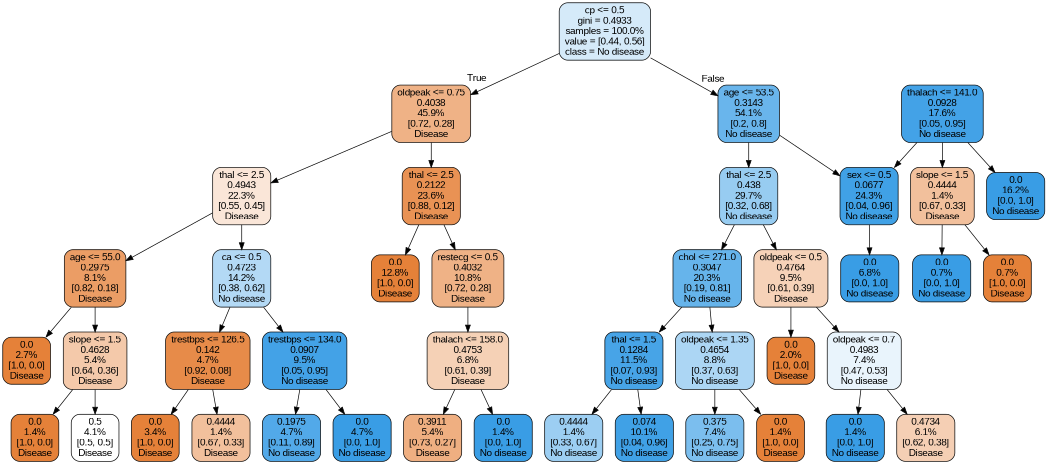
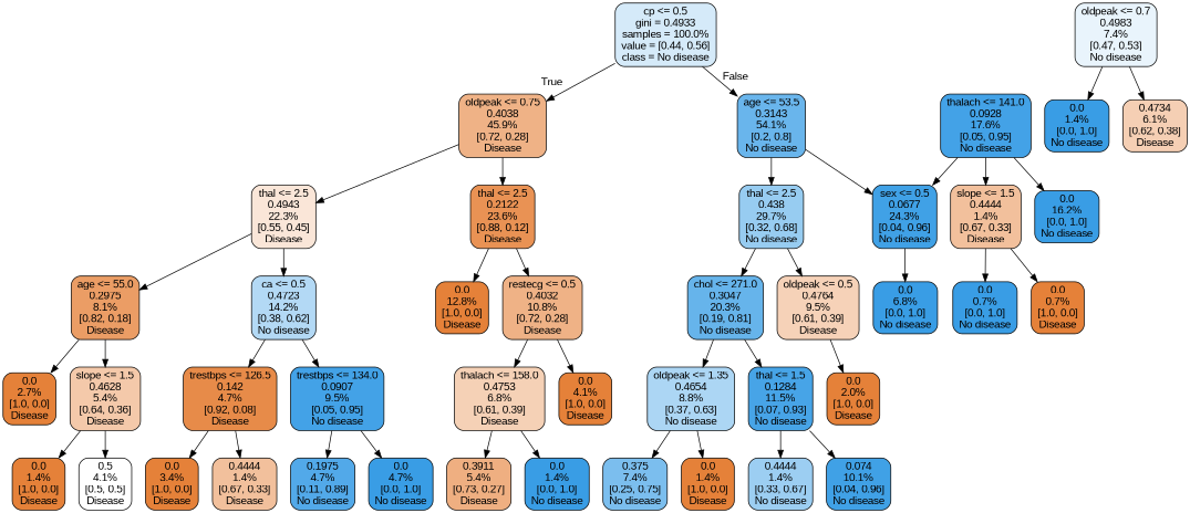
  digraph {
    fontname="Liberation Sans"
    node [color=black fillcolor="#e58139ff" fontname="Liberation Sans" shape=box style="filled, rounded"]
    edge [fontname="Liberation Sans"]
    n1 [fillcolor="#399de535" label="cp <= 0.5\ngini = 0.4933\nsamples = 100.0%\nvalue = [0.44, 0.56]\nclass = No disease"]
    n2 [fillcolor="#e581399b" label="oldpeak <= 0.75\n0.4038\n45.9%\n[0.72, 0.28]\nDisease"]
    n3 [fillcolor="#399de5c1" label="age <= 53.5\n0.3143\n54.1%\n[0.2, 0.8]\nNo disease"]
    n4 [fillcolor="#e5813931" label="thal <= 2.5\n0.4943\n22.3%\n[0.55, 0.45]\nDisease"]
    n5 [fillcolor="#e58139dc" label="thal <= 2.5\n0.2122\n23.6%\n[0.88, 0.12]\nDisease"]
    n6 [fillcolor="#399de5f6" label="sex <= 0.5\n0.0677\n24.3%\n[0.04, 0.96]\nNo disease"]
    n7 [fillcolor="#399de585" label="thal <= 2.5\n0.438\n29.7%\n[0.32, 0.68]\nNo disease"]
    n8 [fillcolor="#399de561" label="ca <= 0.5\n0.4723\n14.2%\n[0.38, 0.62]\nNo disease"]
    n9 [fillcolor="#e58139c6" label="age <= 55.0\n0.2975\n8.1%\n[0.82, 0.18]\nDisease"]
    n10 [fillcolor="#e581399c" label="restecg <= 0.5\n0.4032\n10.8%\n[0.72, 0.28]\nDisease"]
    n11 [label="0.0\n12.8%\n[1.0, 0.0]\nDisease"]
    n12 [fillcolor="#399de5f2" label="trestbps <= 134.0\n0.0907\n9.5%\n[0.05, 0.95]\nNo disease"]
    n13 [fillcolor="#e58139ea" label="trestbps <= 126.5\n0.142\n4.7%\n[0.92, 0.08]\nDisease"]
    n14 [fillcolor="#e581396d" label="slope <= 1.5\n0.4628\n5.4%\n[0.64, 0.36]\nDisease"]
    n15 [label="0.0\n2.7%\n[1.0, 0.0]\nDisease"]
    n16 [fillcolor="#399de5df" label="0.1975\n4.7%\n[0.11, 0.89]\nNo disease"]
    n17 [fillcolor="#399de5ff" label="0.0\n4.7%\n[0.0, 1.0]\nNo disease"]
    n18 [label="0.0\n3.4%\n[1.0, 0.0]\nDisease"]
    n19 [fillcolor="#e581397f" label="0.4444\n1.4%\n[0.67, 0.33]\nDisease"]
    n20 [label="0.0\n1.4%\n[1.0, 0.0]\nDisease"]
    n21 [fillcolor="#e5813900" label="0.5\n4.1%\n[0.5, 0.5]\nDisease"]
+   n22 [label="0.0\n4.1%\n[1.0, 0.0]\nDisease"]
    n23 [fillcolor="#e581395d" label="thalach <= 158.0\n0.4753\n6.8%\n[0.61, 0.39]\nDisease"]
    n24 [fillcolor="#e58139a2" label="0.3911\n5.4%\n[0.73, 0.27]\nDisease"]
    n25 [fillcolor="#399de5ff" label="0.0\n1.4%\n[0.0, 1.0]\nNo disease"]
    n26 [fillcolor="#399de5ff" label="0.0\n6.8%\n[0.0, 1.0]\nNo disease"]
    n27 [fillcolor="#399de5c4" label="chol <= 271.0\n0.3047\n20.3%\n[0.19, 0.81]\nNo disease"]
    n28 [fillcolor="#e581395b" label="oldpeak <= 0.5\n0.4764\n9.5%\n[0.61, 0.39]\nDisease"]
    n29 [fillcolor="#399de5f2" label="thalach <= 141.0\n0.0928\n17.6%\n[0.05, 0.95]\nNo disease"]
    n30 [fillcolor="#e581397f" label="slope <= 1.5\n0.4444\n1.4%\n[0.67, 0.33]\nDisease"]
    n31 [fillcolor="#399de5ff" label="0.0\n16.2%\n[0.0, 1.0]\nNo disease"]
    n32 [label="0.0\n0.7%\n[1.0, 0.0]\nDisease"]
    n33 [fillcolor="#399de5ff" label="0.0\n0.7%\n[0.0, 1.0]\nNo disease"]
    n34 [fillcolor="#399de5ec" label="thal <= 1.5\n0.1284\n11.5%\n[0.07, 0.93]\nNo disease"]
    n35 [fillcolor="#399de56a" label="oldpeak <= 1.35\n0.4654\n8.8%\n[0.37, 0.63]\nNo disease"]
    n36 [label="0.0\n2.0%\n[1.0, 0.0]\nDisease"]
    n37 [fillcolor="#399de51c" label="oldpeak <= 0.7\n0.4983\n7.4%\n[0.47, 0.53]\nNo disease"]
    n38 [fillcolor="#399de57f" label="0.4444\n1.4%\n[0.33, 0.67]\nNo disease"]
    n39 [fillcolor="#399de5f5" label="0.074\n10.1%\n[0.04, 0.96]\nNo disease"]
    n40 [fillcolor="#399de5aa" label="0.375\n7.4%\n[0.25, 0.75]\nNo disease"]
    n41 [label="0.0\n1.4%\n[1.0, 0.0]\nDisease"]
    n42 [fillcolor="#399de5ff" label="0.0\n1.4%\n[0.0, 1.0]\nNo disease"]
    n43 [fillcolor="#e5813960" label="0.4734\n6.1%\n[0.62, 0.38]\nDisease"]
    n1 -> n2 [headlabel=True labelangle=45 labeldistance=2.5]
    n1 -> n3 [headlabel=False labelangle=-45 labeldistance=2.5]
    n2 -> n4
    n2 -> n5
    n3 -> n6
    n3 -> n7
    n4 -> n8
    n4 -> n9
    n5 -> n10
    n5 -> n11
    n6 -> n26
    n7 -> n27
    n7 -> n28
    n8 -> n12
    n8 -> n13
    n9 -> n14
    n9 -> n15
+   n10 -> n22
    n10 -> n23
    n12 -> n16
    n12 -> n17
    n13 -> n18
    n13 -> n19
    n14 -> n20
    n14 -> n21
    n23 -> n24
    n23 -> n25
    n27 -> n34
    n27 -> n35
    n28 -> n36
-   n28 -> n37
    n29 -> n6
    n29 -> n30
    n29 -> n31
    n30 -> n32
    n30 -> n33
    n34 -> n38
    n34 -> n39
    n35 -> n40
    n35 -> n41
    n37 -> n42
    n37 -> n43
  }
